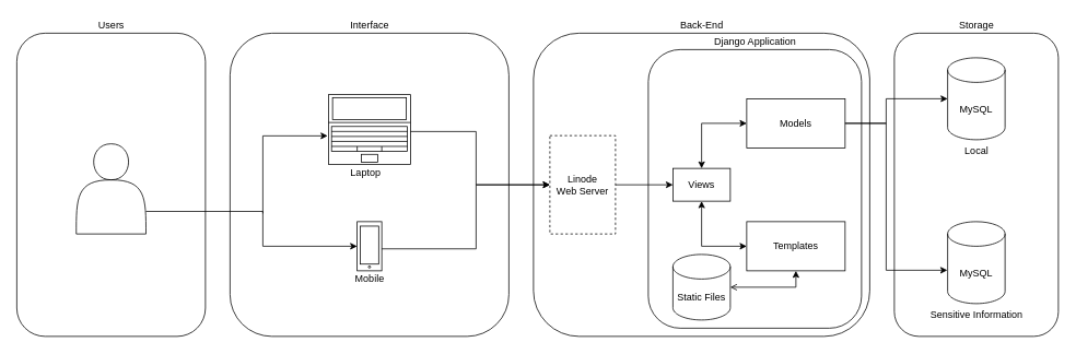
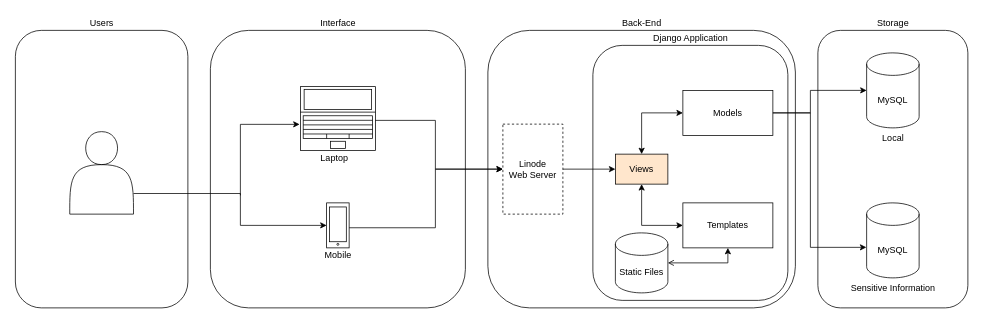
  <mxCell id="0" />
  <mxCell id="1" parent="0" />
  <mxCell id="2" value="" style="rounded=1;whiteSpace=wrap;html=1;fillColor=none;" vertex="1" parent="1"><mxGeometry x="280" y="40" width="340" height="370" as="geometry" /></mxCell>
  <mxCell id="3" value="" style="rounded=1;whiteSpace=wrap;html=1;fillColor=none;" vertex="1" parent="1"><mxGeometry x="650" y="40" width="410" height="370" as="geometry" /></mxCell>
  <mxCell id="4" value="" style="rounded=1;whiteSpace=wrap;html=1;fillColor=none;" vertex="1" parent="1"><mxGeometry x="790" y="60" width="260" height="340" as="geometry" /></mxCell>
  <mxCell id="5" value="" style="rounded=1;whiteSpace=wrap;html=1;fillColor=none;" vertex="1" parent="1"><mxGeometry x="20" y="40" width="230" height="370" as="geometry" /></mxCell>
  <mxCell id="6" style="edgeStyle=orthogonalEdgeStyle;rounded=0;orthogonalLoop=1;jettySize=auto;html=1;entryX=0;entryY=0.5;entryDx=0;entryDy=0;exitX=0.99;exitY=0.553;exitDx=0;exitDy=0;exitPerimeter=0;" edge="1" parent="1" source="22" target="12"><mxGeometry relative="1" as="geometry"><Array as="points"><mxPoint x="499" y="160" /><mxPoint x="580" y="160" /><mxPoint x="580" y="225" /></Array><mxPoint x="540" y="160" as="sourcePoint" /></mxGeometry></mxCell>
  <mxCell id="7" style="edgeStyle=orthogonalEdgeStyle;rounded=0;orthogonalLoop=1;jettySize=auto;html=1;entryX=0;entryY=0.5;entryDx=0;entryDy=0;exitX=0.988;exitY=0.553;exitDx=0;exitDy=0;exitPerimeter=0;" edge="1" parent="1" source="24" target="12"><mxGeometry relative="1" as="geometry"><Array as="points"><mxPoint x="580" y="303" /><mxPoint x="580" y="225" /></Array><mxPoint x="500" y="270" as="sourcePoint" /></mxGeometry></mxCell>
  <mxCell id="8" value="Users" style="text;html=1;align=center;verticalAlign=middle;resizable=0;points=[];autosize=1;" vertex="1" parent="1"><mxGeometry x="110" y="20" width="50" height="20" as="geometry" /></mxCell>
  <mxCell id="9" value="Interface" style="text;html=1;align=center;verticalAlign=middle;resizable=0;points=[];autosize=1;" vertex="1" parent="1"><mxGeometry x="420" y="20" width="60" height="20" as="geometry" /></mxCell>
  <mxCell id="10" value="Back-End" style="text;html=1;align=center;verticalAlign=middle;resizable=0;points=[];autosize=1;" vertex="1" parent="1"><mxGeometry x="820" y="20" width="70" height="20" as="geometry" /></mxCell>
  <mxCell id="11" style="edgeStyle=orthogonalEdgeStyle;rounded=0;orthogonalLoop=1;jettySize=auto;html=1;exitX=1;exitY=0.5;exitDx=0;exitDy=0;entryX=0;entryY=0.5;entryDx=0;entryDy=0;" edge="1" parent="1" source="12" target="16"><mxGeometry relative="1" as="geometry" /></mxCell>
  <mxCell id="12" value="Linode&lt;br&gt;Web Server" style="rounded=0;whiteSpace=wrap;html=1;dashed=1;" vertex="1" parent="1"><mxGeometry x="670" y="165" width="80" height="120" as="geometry" /></mxCell>
  <mxCell id="13" value="Storage" style="text;html=1;align=center;verticalAlign=middle;resizable=0;points=[];autosize=1;" vertex="1" parent="1"><mxGeometry x="1160" y="20" width="60" height="20" as="geometry" /></mxCell>
  <mxCell id="14" style="edgeStyle=orthogonalEdgeStyle;rounded=0;orthogonalLoop=1;jettySize=auto;html=1;exitX=0.5;exitY=1;exitDx=0;exitDy=0;entryX=0;entryY=0.5;entryDx=0;entryDy=0;startArrow=classic;startFill=1;" edge="1" parent="1" source="16" target="17"><mxGeometry relative="1" as="geometry" /></mxCell>
  <mxCell id="15" style="edgeStyle=orthogonalEdgeStyle;rounded=0;orthogonalLoop=1;jettySize=auto;html=1;exitX=0.5;exitY=0;exitDx=0;exitDy=0;entryX=0;entryY=0.5;entryDx=0;entryDy=0;startArrow=classic;startFill=1;" edge="1" parent="1" source="16" target="18"><mxGeometry relative="1" as="geometry" /></mxCell>
- <mxCell id="16" value="Views" style="rounded=0;whiteSpace=wrap;html=1;" vertex="1" parent="1"><mxGeometry x="820" y="205" width="70" height="40" as="geometry" /></mxCell>
+ <mxCell id="16" value="Views" style="rounded=0;whiteSpace=wrap;html=1;fillColor=#ffe6cc;" vertex="1" parent="1"><mxGeometry x="820" y="205" width="70" height="40" as="geometry" /></mxCell>
  <mxCell id="17" value="Templates" style="rounded=0;whiteSpace=wrap;html=1;" vertex="1" parent="1"><mxGeometry x="910" y="270" width="120" height="60" as="geometry" /></mxCell>
  <mxCell id="18" value="Models" style="rounded=0;whiteSpace=wrap;html=1;" vertex="1" parent="1"><mxGeometry x="910" y="120" width="120" height="60" as="geometry" /></mxCell>
  <mxCell id="19" style="edgeStyle=orthogonalEdgeStyle;rounded=0;orthogonalLoop=1;jettySize=auto;html=1;exitX=0.5;exitY=1;exitDx=0;exitDy=0;entryX=1;entryY=0.5;entryDx=0;entryDy=0;startArrow=classic;startFill=1;entryPerimeter=0;endArrow=open;" edge="1" parent="1" source="17" target="20"><mxGeometry relative="1" as="geometry"><mxPoint x="814" y="520" as="sourcePoint" /><mxPoint x="812.72" y="374.73" as="targetPoint" /></mxGeometry></mxCell>
  <mxCell id="20" value="Static Files" style="shape=cylinder3;whiteSpace=wrap;html=1;boundedLbl=1;backgroundOutline=1;size=15;" vertex="1" parent="1"><mxGeometry x="820" y="310" width="70" height="80" as="geometry" /></mxCell>
  <mxCell id="21" value="Django Application" style="text;html=1;align=center;verticalAlign=middle;resizable=0;points=[];autosize=1;" vertex="1" parent="1"><mxGeometry x="865" y="40" width="110" height="20" as="geometry" /></mxCell>
  <mxCell id="22" value="" style="verticalLabelPosition=bottom;html=1;verticalAlign=top;align=center;shape=mxgraph.floorplan.laptop;" vertex="1" parent="1"><mxGeometry x="400" y="115" width="100" height="85" as="geometry" /></mxCell>
  <mxCell id="23" value="" style="group" vertex="1" connectable="0" parent="1"><mxGeometry x="435" y="270" width="30" height="60" as="geometry" /></mxCell>
  <mxCell id="24" value="" style="rounded=0;whiteSpace=wrap;html=1;" vertex="1" parent="23"><mxGeometry width="30" height="60.0" as="geometry" /></mxCell>
  <mxCell id="25" value="" style="rounded=0;whiteSpace=wrap;html=1;" vertex="1" parent="23"><mxGeometry x="3.75" y="5.455" width="22.5" height="46.364" as="geometry" /></mxCell>
  <mxCell id="26" value="" style="ellipse;whiteSpace=wrap;html=1;aspect=fixed;" vertex="1" parent="23"><mxGeometry x="13.688" y="54.0" width="2.625" height="2.625" as="geometry" /></mxCell>
  <mxCell id="27" value="" style="shape=actor;whiteSpace=wrap;html=1;fillColor=none;" vertex="1" parent="1"><mxGeometry x="92.5" y="175" width="85" height="110" as="geometry" /></mxCell>
  <mxCell id="28" style="edgeStyle=orthogonalEdgeStyle;rounded=0;orthogonalLoop=1;jettySize=auto;html=1;entryX=0;entryY=0.5;entryDx=0;entryDy=0;exitX=1;exitY=0.5;exitDx=0;exitDy=0;entryPerimeter=0;" edge="1" parent="1" source="18" target="32"><mxGeometry relative="1" as="geometry"><Array as="points"><mxPoint x="1080" y="150" /><mxPoint x="1080" y="120" /></Array><mxPoint x="930" y="-68.025" as="sourcePoint" /><mxPoint x="1140" y="120" as="targetPoint" /></mxGeometry></mxCell>
  <mxCell id="29" style="edgeStyle=orthogonalEdgeStyle;rounded=0;orthogonalLoop=1;jettySize=auto;html=1;entryX=-0.005;entryY=0.593;entryDx=0;entryDy=0;exitX=1;exitY=0.5;exitDx=0;exitDy=0;entryPerimeter=0;" edge="1" parent="1" target="33"><mxGeometry relative="1" as="geometry"><Array as="points"><mxPoint x="1080" y="150" /><mxPoint x="1080" y="329" /></Array><mxPoint x="1030" y="150" as="sourcePoint" /><mxPoint x="1150" y="330" as="targetPoint" /></mxGeometry></mxCell>
  <mxCell id="30" value="" style="group" vertex="1" connectable="0" parent="1"><mxGeometry x="1090" y="40" width="200" height="370" as="geometry" /></mxCell>
  <mxCell id="31" value="" style="rounded=1;whiteSpace=wrap;html=1;fillColor=none;" vertex="1" parent="30"><mxGeometry width="200" height="370" as="geometry" /></mxCell>
  <mxCell id="32" value="MySQL" style="shape=cylinder3;whiteSpace=wrap;html=1;boundedLbl=1;backgroundOutline=1;size=15;" vertex="1" parent="30"><mxGeometry x="65" y="30" width="70" height="100" as="geometry" /></mxCell>
  <mxCell id="33" value="MySQL" style="shape=cylinder3;whiteSpace=wrap;html=1;boundedLbl=1;backgroundOutline=1;size=15;" vertex="1" parent="30"><mxGeometry x="65" y="230" width="70" height="100" as="geometry" /></mxCell>
  <mxCell id="34" value="Local" style="text;html=1;align=center;verticalAlign=middle;resizable=0;points=[];autosize=1;" vertex="1" parent="30"><mxGeometry x="80" y="134" width="40" height="20" as="geometry" /></mxCell>
  <mxCell id="35" value="Sensitive Information" style="text;html=1;align=center;verticalAlign=middle;resizable=0;points=[];autosize=1;" vertex="1" parent="30"><mxGeometry x="35" y="334" width="130" height="20" as="geometry" /></mxCell>
  <mxCell id="36" value="Laptop" style="text;html=1;align=center;verticalAlign=middle;resizable=0;points=[];autosize=1;" vertex="1" parent="1"><mxGeometry x="420" y="200" width="50" height="20" as="geometry" /></mxCell>
  <mxCell id="37" value="Mobile" style="text;html=1;align=center;verticalAlign=middle;resizable=0;points=[];autosize=1;" vertex="1" parent="1"><mxGeometry x="425" y="330" width="50" height="20" as="geometry" /></mxCell>
  <mxCell id="38" style="edgeStyle=orthogonalEdgeStyle;rounded=0;orthogonalLoop=1;jettySize=auto;html=1;entryX=-0.01;entryY=0.592;entryDx=0;entryDy=0;entryPerimeter=0;" edge="1" parent="1" target="22"><mxGeometry relative="1" as="geometry"><Array as="points"><mxPoint x="320" y="260" /><mxPoint x="320" y="165" /></Array><mxPoint x="320" y="260" as="sourcePoint" /><mxPoint x="365" y="165" as="targetPoint" /></mxGeometry></mxCell>
  <mxCell id="39" style="edgeStyle=orthogonalEdgeStyle;rounded=0;orthogonalLoop=1;jettySize=auto;html=1;entryX=0;entryY=0.5;entryDx=0;entryDy=0;exitX=1;exitY=0.75;exitDx=0;exitDy=0;" edge="1" parent="1" source="27" target="24"><mxGeometry relative="1" as="geometry"><Array as="points"><mxPoint x="320" y="258" /><mxPoint x="320" y="300" /></Array><mxPoint x="240" y="195" as="sourcePoint" /><mxPoint x="364.65" y="374.3" as="targetPoint" /></mxGeometry></mxCell>
